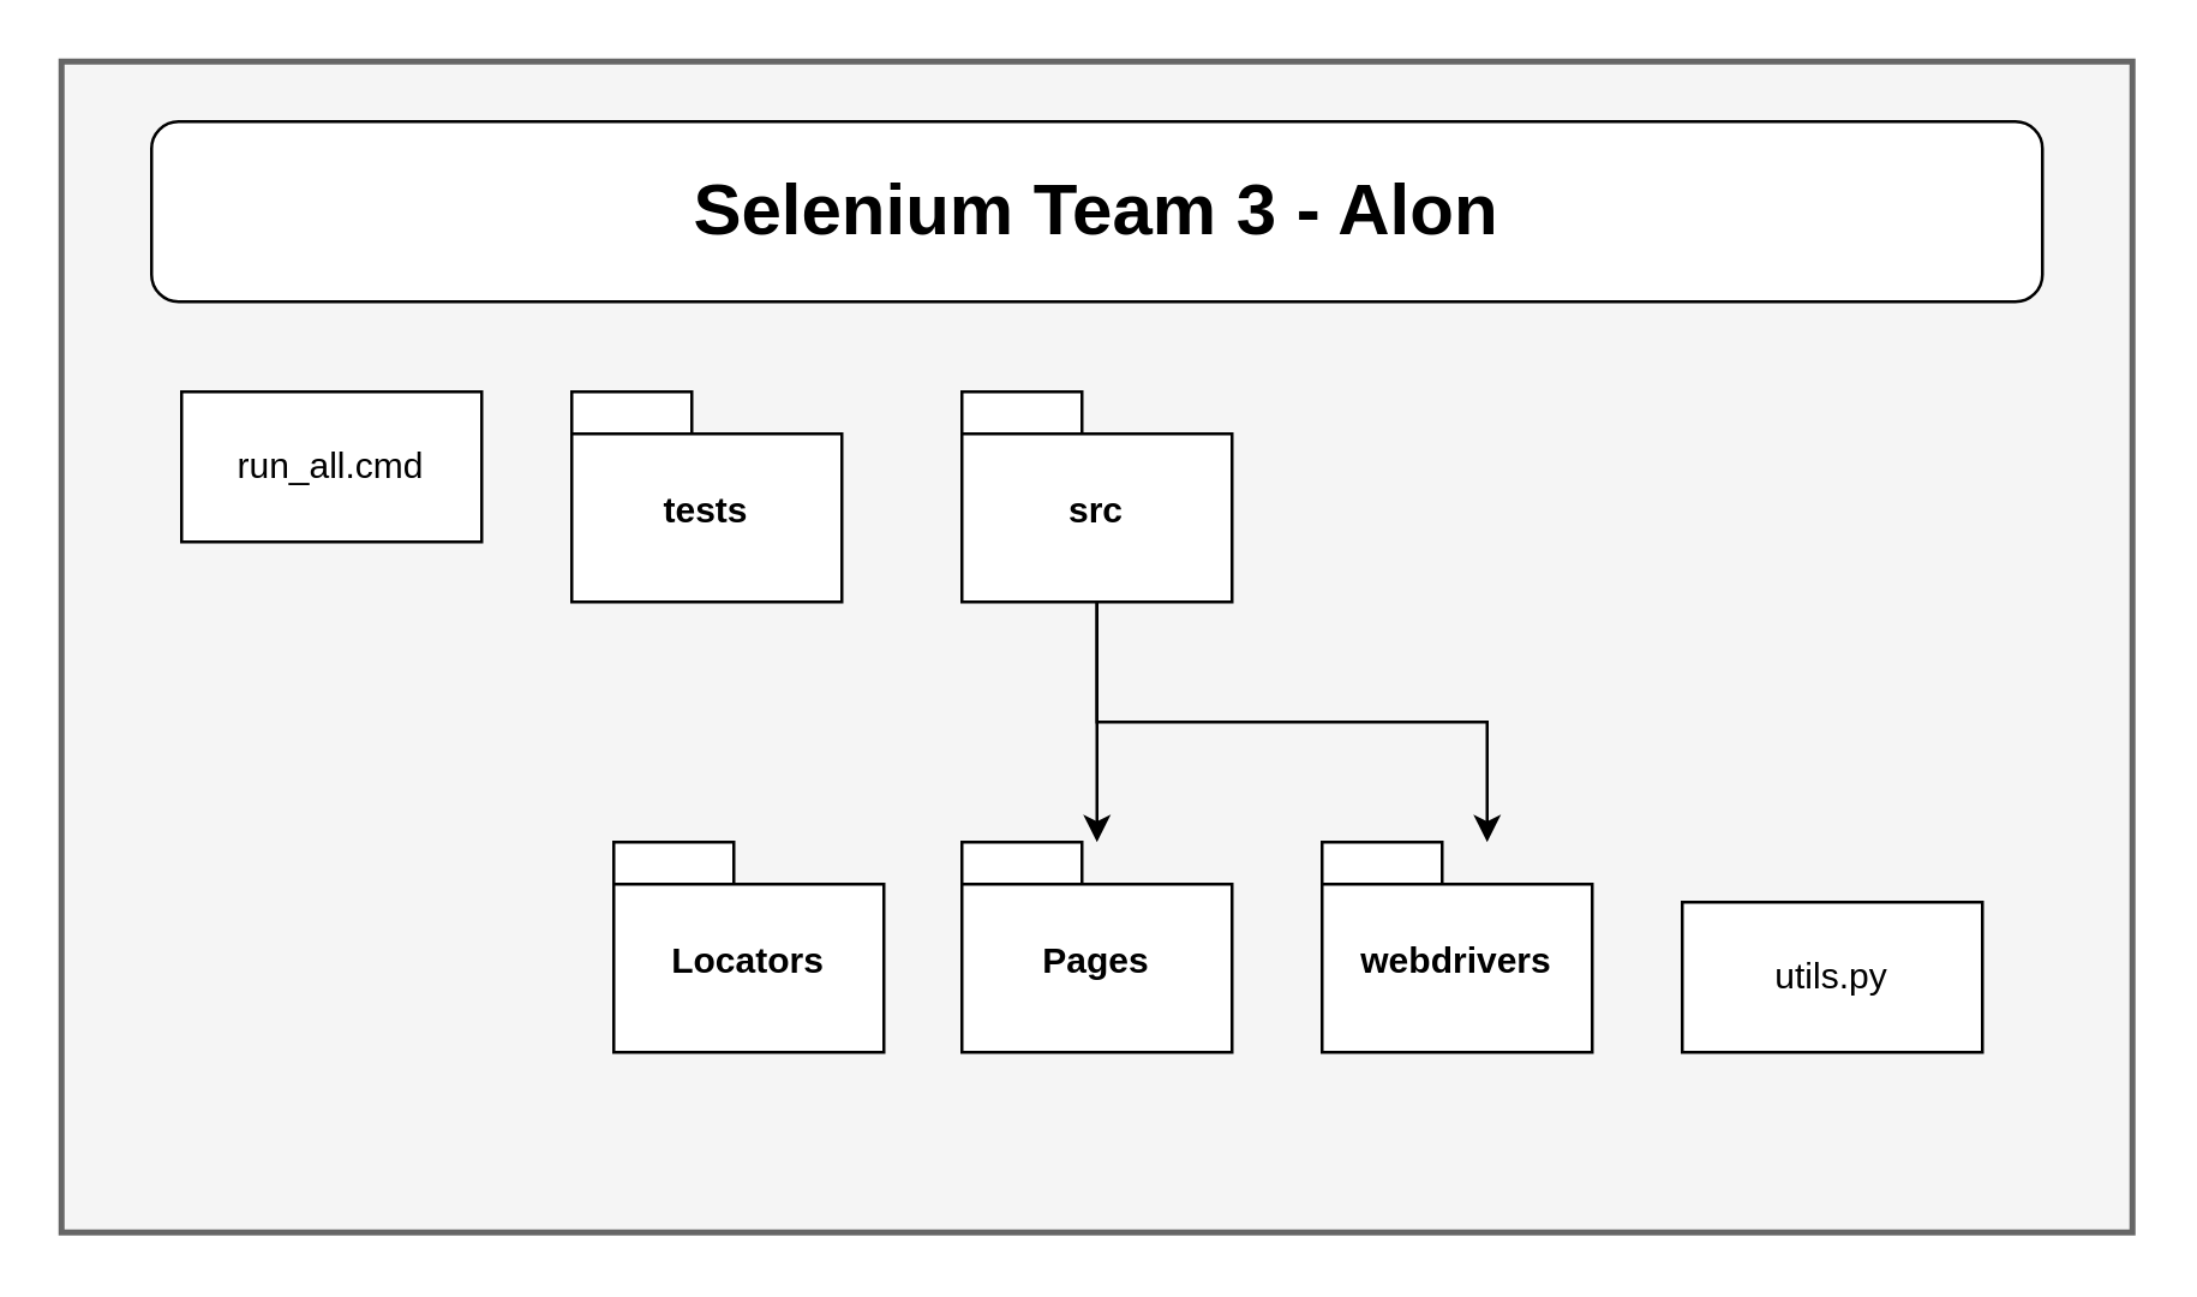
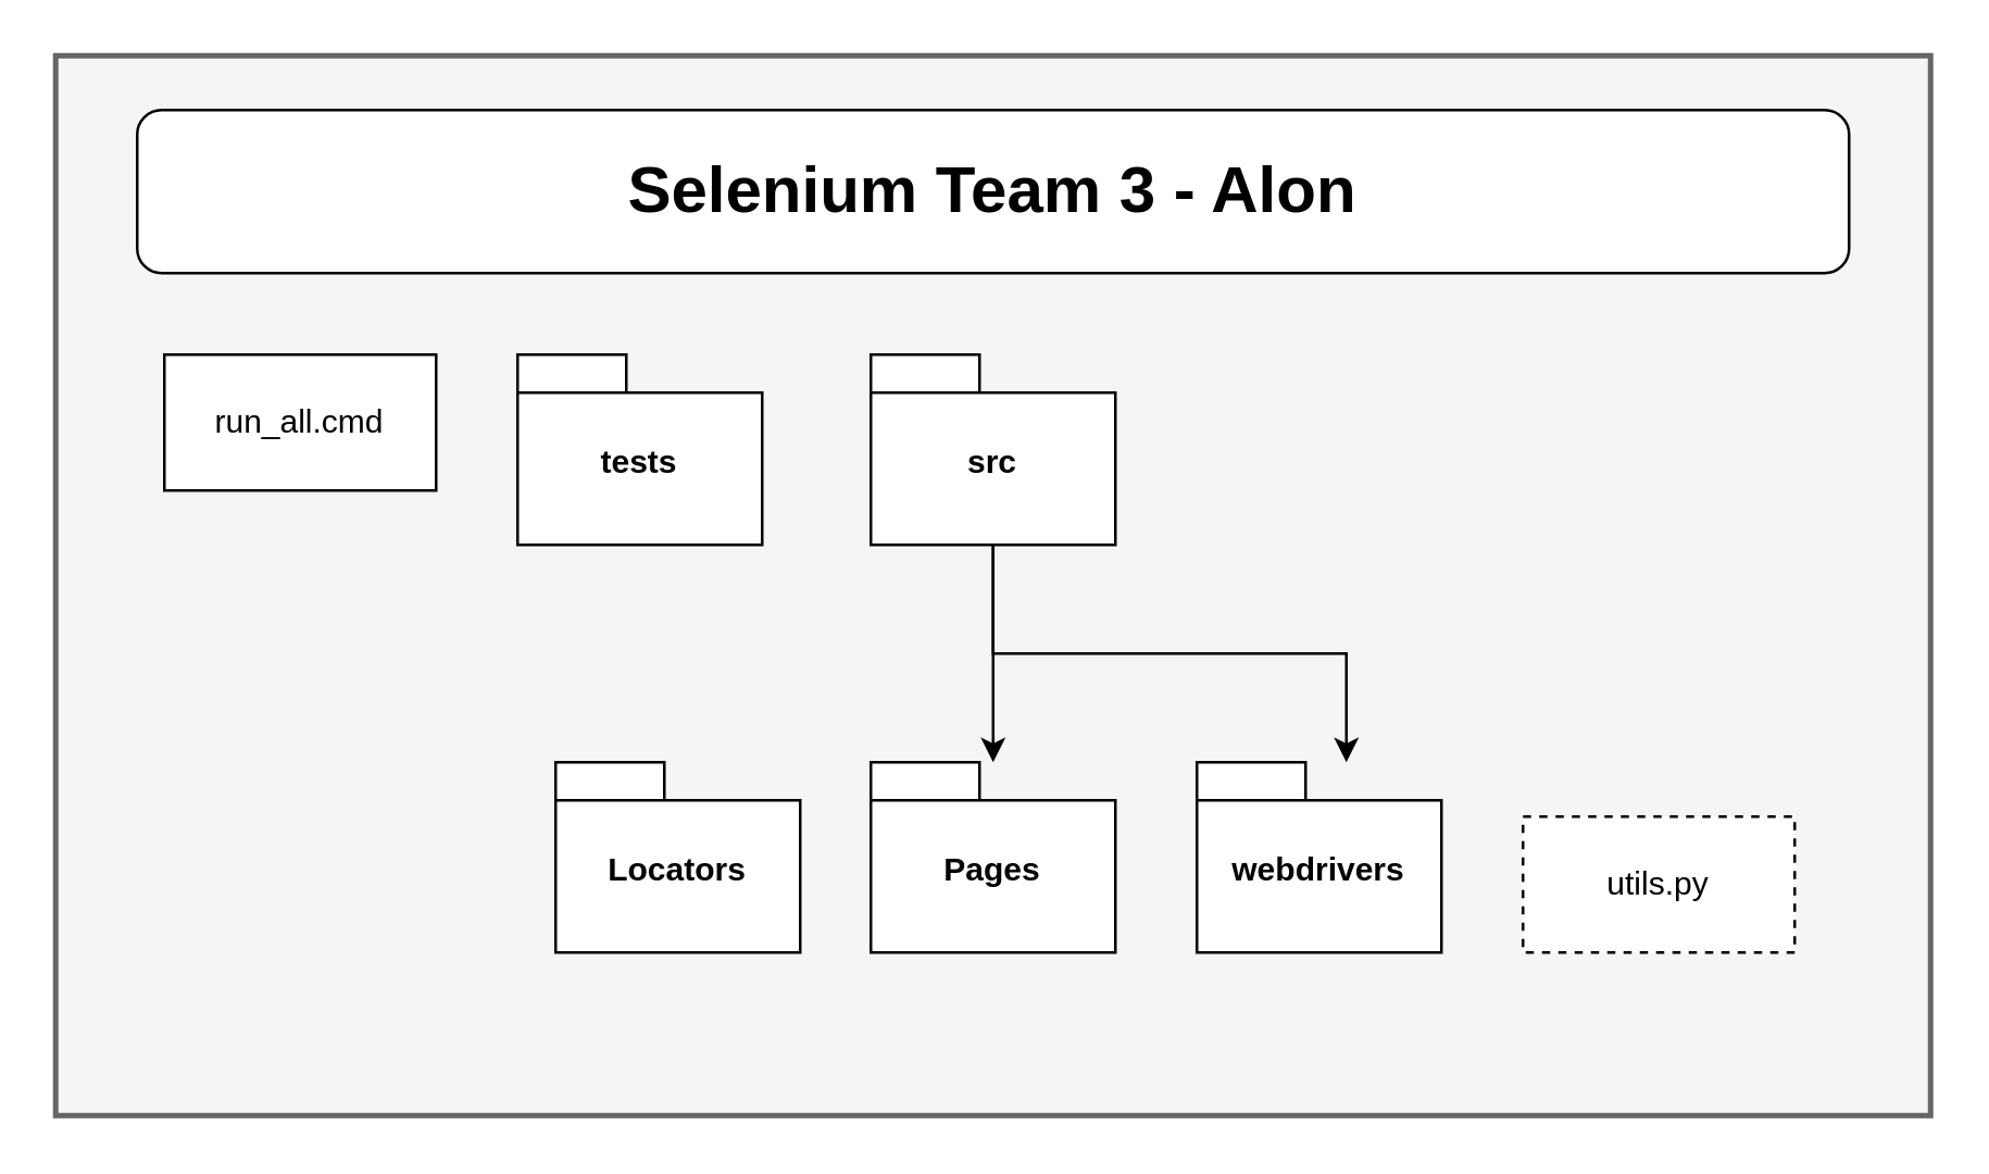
  <mxCell id="0" />
  <mxCell id="1" parent="0" />
  <mxCell id="2" value="" style="rounded=0;whiteSpace=wrap;html=1;fillColor=#f5f5f5;strokeColor=#666666;strokeWidth=2;fontColor=#333333;gradientColor=none;" vertex="1" parent="1"><mxGeometry x="20" y="20" width="690" height="390" as="geometry" /></mxCell>
- <mxCell id="3" value="utils.py" style="rounded=0;whiteSpace=wrap;html=1;" parent="1" vertex="1"><mxGeometry x="560" y="300" width="100" height="50" as="geometry" /></mxCell>
+ <mxCell id="3" value="utils.py" style="rounded=0;whiteSpace=wrap;html=1;dashed=1;" parent="1" vertex="1"><mxGeometry x="560" y="300" width="100" height="50" as="geometry" /></mxCell>
  <mxCell id="4" value="run_all.cmd" style="rounded=0;whiteSpace=wrap;html=1;" parent="1" vertex="1"><mxGeometry x="60" y="130" width="100" height="50" as="geometry" /></mxCell>
  <mxCell id="5" value="&lt;font style=&quot;font-size: 24px;&quot;&gt;Selenium Team 3 - Alon&lt;/font&gt;" style="rounded=1;whiteSpace=wrap;html=1;fontStyle=1" parent="1" vertex="1"><mxGeometry x="50" y="40" width="630" height="60" as="geometry" /></mxCell>
  <mxCell id="6" style="edgeStyle=orthogonalEdgeStyle;rounded=0;orthogonalLoop=1;jettySize=auto;html=1;" parent="1" source="8" target="11" edge="1"><mxGeometry relative="1" as="geometry" /></mxCell>
  <mxCell id="7" style="edgeStyle=orthogonalEdgeStyle;rounded=0;orthogonalLoop=1;jettySize=auto;html=1;" parent="1" source="8" target="12" edge="1"><mxGeometry relative="1" as="geometry"><Array as="points"><mxPoint x="365" y="240" /><mxPoint x="495" y="240" /></Array></mxGeometry></mxCell>
  <mxCell id="8" value="src" style="shape=folder;fontStyle=1;spacingTop=10;tabWidth=40;tabHeight=14;tabPosition=left;html=1;whiteSpace=wrap;" parent="1" vertex="1"><mxGeometry x="320" y="130" width="90" height="70" as="geometry" /></mxCell>
  <mxCell id="9" value="tests" style="shape=folder;fontStyle=1;spacingTop=10;tabWidth=40;tabHeight=14;tabPosition=left;html=1;whiteSpace=wrap;" parent="1" vertex="1"><mxGeometry x="190" y="130" width="90" height="70" as="geometry" /></mxCell>
  <mxCell id="10" value="Locators" style="shape=folder;fontStyle=1;spacingTop=10;tabWidth=40;tabHeight=14;tabPosition=left;html=1;whiteSpace=wrap;" parent="1" vertex="1"><mxGeometry x="204" y="280" width="90" height="70" as="geometry" /></mxCell>
  <mxCell id="11" value="Pages" style="shape=folder;fontStyle=1;spacingTop=10;tabWidth=40;tabHeight=14;tabPosition=left;html=1;whiteSpace=wrap;" parent="1" vertex="1"><mxGeometry x="320" y="280" width="90" height="70" as="geometry" /></mxCell>
  <mxCell id="12" value="webdrivers" style="shape=folder;fontStyle=1;spacingTop=10;tabWidth=40;tabHeight=14;tabPosition=left;html=1;whiteSpace=wrap;" parent="1" vertex="1"><mxGeometry x="440" y="280" width="90" height="70" as="geometry" /></mxCell>
